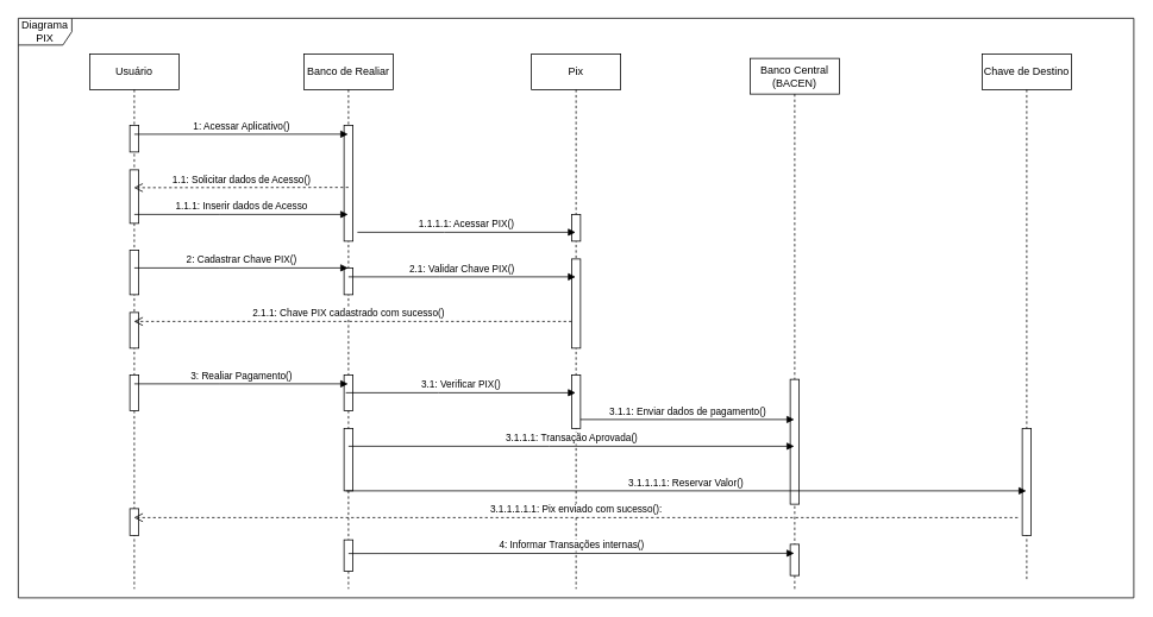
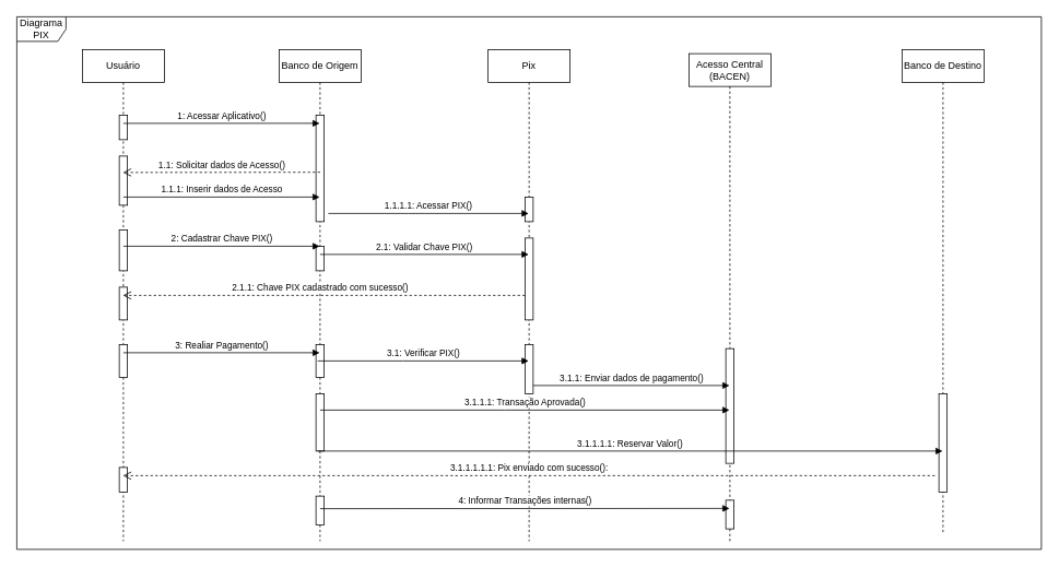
  <mxCell id="0" />
  <mxCell id="1" parent="0" />
  <mxCell id="2" value="Diagrama PIX" style="shape=umlFrame;whiteSpace=wrap;html=1;pointerEvents=0;" vertex="1" parent="1"><mxGeometry x="20" width="1250" height="650" as="geometry" y="20" /></mxCell>
  <mxCell id="3" value="Usuário" style="shape=umlLifeline;perimeter=lifelinePerimeter;whiteSpace=wrap;html=1;container=1;dropTarget=0;collapsible=0;recursiveResize=0;outlineConnect=0;portConstraint=eastwest;newEdgeStyle={&quot;edgeStyle&quot;:&quot;elbowEdgeStyle&quot;,&quot;elbow&quot;:&quot;vertical&quot;,&quot;curved&quot;:0,&quot;rounded&quot;:0};" vertex="1" parent="1"><mxGeometry x="100" y="60" width="100" height="600" as="geometry" /></mxCell>
  <mxCell id="4" value="" style="html=1;points=[];perimeter=orthogonalPerimeter;outlineConnect=0;targetShapes=umlLifeline;portConstraint=eastwest;newEdgeStyle={&quot;edgeStyle&quot;:&quot;elbowEdgeStyle&quot;,&quot;elbow&quot;:&quot;vertical&quot;,&quot;curved&quot;:0,&quot;rounded&quot;:0};" vertex="1" parent="3"><mxGeometry x="45" y="80" width="10" height="30" as="geometry" /></mxCell>
  <mxCell id="5" value="" style="html=1;points=[];perimeter=orthogonalPerimeter;outlineConnect=0;targetShapes=umlLifeline;portConstraint=eastwest;newEdgeStyle={&quot;edgeStyle&quot;:&quot;elbowEdgeStyle&quot;,&quot;elbow&quot;:&quot;vertical&quot;,&quot;curved&quot;:0,&quot;rounded&quot;:0};" vertex="1" parent="3"><mxGeometry x="45" y="130" width="10" height="60" as="geometry" /></mxCell>
  <mxCell id="6" value="" style="html=1;points=[];perimeter=orthogonalPerimeter;outlineConnect=0;targetShapes=umlLifeline;portConstraint=eastwest;newEdgeStyle={&quot;edgeStyle&quot;:&quot;elbowEdgeStyle&quot;,&quot;elbow&quot;:&quot;vertical&quot;,&quot;curved&quot;:0,&quot;rounded&quot;:0};" vertex="1" parent="3"><mxGeometry x="45" y="220" width="10" height="50" as="geometry" /></mxCell>
  <mxCell id="7" value="" style="html=1;points=[];perimeter=orthogonalPerimeter;outlineConnect=0;targetShapes=umlLifeline;portConstraint=eastwest;newEdgeStyle={&quot;edgeStyle&quot;:&quot;elbowEdgeStyle&quot;,&quot;elbow&quot;:&quot;vertical&quot;,&quot;curved&quot;:0,&quot;rounded&quot;:0};" vertex="1" parent="3"><mxGeometry x="45" y="290" width="10" height="40" as="geometry" /></mxCell>
  <mxCell id="8" value="" style="html=1;points=[];perimeter=orthogonalPerimeter;outlineConnect=0;targetShapes=umlLifeline;portConstraint=eastwest;newEdgeStyle={&quot;edgeStyle&quot;:&quot;elbowEdgeStyle&quot;,&quot;elbow&quot;:&quot;vertical&quot;,&quot;curved&quot;:0,&quot;rounded&quot;:0};" vertex="1" parent="3"><mxGeometry x="45" y="360" width="10" height="40" as="geometry" /></mxCell>
  <mxCell id="9" value="" style="html=1;points=[];perimeter=orthogonalPerimeter;outlineConnect=0;targetShapes=umlLifeline;portConstraint=eastwest;newEdgeStyle={&quot;edgeStyle&quot;:&quot;elbowEdgeStyle&quot;,&quot;elbow&quot;:&quot;vertical&quot;,&quot;curved&quot;:0,&quot;rounded&quot;:0};" vertex="1" parent="3"><mxGeometry x="45" y="510" width="10" height="30" as="geometry" /></mxCell>
- <mxCell id="10" value="Banco de Realiar" style="shape=umlLifeline;perimeter=lifelinePerimeter;whiteSpace=wrap;html=1;container=1;dropTarget=0;collapsible=0;recursiveResize=0;outlineConnect=0;portConstraint=eastwest;newEdgeStyle={&quot;edgeStyle&quot;:&quot;elbowEdgeStyle&quot;,&quot;elbow&quot;:&quot;vertical&quot;,&quot;curved&quot;:0,&quot;rounded&quot;:0};" vertex="1" parent="1"><mxGeometry x="340" y="60" width="100" height="600" as="geometry" /></mxCell>
+ <mxCell id="10" value="Banco de Origem" style="shape=umlLifeline;perimeter=lifelinePerimeter;whiteSpace=wrap;html=1;container=1;dropTarget=0;collapsible=0;recursiveResize=0;outlineConnect=0;portConstraint=eastwest;newEdgeStyle={&quot;edgeStyle&quot;:&quot;elbowEdgeStyle&quot;,&quot;elbow&quot;:&quot;vertical&quot;,&quot;curved&quot;:0,&quot;rounded&quot;:0};" vertex="1" parent="1"><mxGeometry x="340" y="60" width="100" height="600" as="geometry" /></mxCell>
  <mxCell id="11" value="" style="html=1;points=[];perimeter=orthogonalPerimeter;outlineConnect=0;targetShapes=umlLifeline;portConstraint=eastwest;newEdgeStyle={&quot;edgeStyle&quot;:&quot;elbowEdgeStyle&quot;,&quot;elbow&quot;:&quot;vertical&quot;,&quot;curved&quot;:0,&quot;rounded&quot;:0};" vertex="1" parent="10"><mxGeometry x="45" y="80" width="10" height="130" as="geometry" /></mxCell>
  <mxCell id="12" value="" style="html=1;points=[];perimeter=orthogonalPerimeter;outlineConnect=0;targetShapes=umlLifeline;portConstraint=eastwest;newEdgeStyle={&quot;edgeStyle&quot;:&quot;elbowEdgeStyle&quot;,&quot;elbow&quot;:&quot;vertical&quot;,&quot;curved&quot;:0,&quot;rounded&quot;:0};" vertex="1" parent="10"><mxGeometry x="45" y="240" width="10" height="30" as="geometry" /></mxCell>
  <mxCell id="13" value="" style="html=1;points=[];perimeter=orthogonalPerimeter;outlineConnect=0;targetShapes=umlLifeline;portConstraint=eastwest;newEdgeStyle={&quot;edgeStyle&quot;:&quot;elbowEdgeStyle&quot;,&quot;elbow&quot;:&quot;vertical&quot;,&quot;curved&quot;:0,&quot;rounded&quot;:0};" vertex="1" parent="10"><mxGeometry x="45" y="360" width="10" height="40" as="geometry" /></mxCell>
  <mxCell id="14" value="" style="html=1;points=[];perimeter=orthogonalPerimeter;outlineConnect=0;targetShapes=umlLifeline;portConstraint=eastwest;newEdgeStyle={&quot;edgeStyle&quot;:&quot;elbowEdgeStyle&quot;,&quot;elbow&quot;:&quot;vertical&quot;,&quot;curved&quot;:0,&quot;rounded&quot;:0};" vertex="1" parent="10"><mxGeometry x="45" y="420" width="10" height="70" as="geometry" /></mxCell>
  <mxCell id="15" value="" style="html=1;points=[];perimeter=orthogonalPerimeter;outlineConnect=0;targetShapes=umlLifeline;portConstraint=eastwest;newEdgeStyle={&quot;edgeStyle&quot;:&quot;elbowEdgeStyle&quot;,&quot;elbow&quot;:&quot;vertical&quot;,&quot;curved&quot;:0,&quot;rounded&quot;:0};" vertex="1" parent="10"><mxGeometry x="45" y="545" width="10" height="35" as="geometry" /></mxCell>
  <mxCell id="16" value="Pix" style="shape=umlLifeline;perimeter=lifelinePerimeter;whiteSpace=wrap;html=1;container=1;dropTarget=0;collapsible=0;recursiveResize=0;outlineConnect=0;portConstraint=eastwest;newEdgeStyle={&quot;edgeStyle&quot;:&quot;elbowEdgeStyle&quot;,&quot;elbow&quot;:&quot;vertical&quot;,&quot;curved&quot;:0,&quot;rounded&quot;:0};" vertex="1" parent="1"><mxGeometry x="595" y="60" width="100" height="600" as="geometry" /></mxCell>
  <mxCell id="17" value="" style="html=1;points=[];perimeter=orthogonalPerimeter;outlineConnect=0;targetShapes=umlLifeline;portConstraint=eastwest;newEdgeStyle={&quot;edgeStyle&quot;:&quot;elbowEdgeStyle&quot;,&quot;elbow&quot;:&quot;vertical&quot;,&quot;curved&quot;:0,&quot;rounded&quot;:0};" vertex="1" parent="16"><mxGeometry x="45" y="180" width="10" height="30" as="geometry" /></mxCell>
  <mxCell id="18" value="" style="html=1;points=[];perimeter=orthogonalPerimeter;outlineConnect=0;targetShapes=umlLifeline;portConstraint=eastwest;newEdgeStyle={&quot;edgeStyle&quot;:&quot;elbowEdgeStyle&quot;,&quot;elbow&quot;:&quot;vertical&quot;,&quot;curved&quot;:0,&quot;rounded&quot;:0};" vertex="1" parent="16"><mxGeometry x="45" y="230" width="10" height="100" as="geometry" /></mxCell>
  <mxCell id="19" value="" style="html=1;points=[];perimeter=orthogonalPerimeter;outlineConnect=0;targetShapes=umlLifeline;portConstraint=eastwest;newEdgeStyle={&quot;edgeStyle&quot;:&quot;elbowEdgeStyle&quot;,&quot;elbow&quot;:&quot;vertical&quot;,&quot;curved&quot;:0,&quot;rounded&quot;:0};" vertex="1" parent="16"><mxGeometry x="45" y="360" width="10" height="60" as="geometry" /></mxCell>
- <mxCell id="20" value="Banco Central (BACEN)" style="shape=umlLifeline;perimeter=lifelinePerimeter;whiteSpace=wrap;html=1;container=1;dropTarget=0;collapsible=0;recursiveResize=0;outlineConnect=0;portConstraint=eastwest;newEdgeStyle={&quot;edgeStyle&quot;:&quot;elbowEdgeStyle&quot;,&quot;elbow&quot;:&quot;vertical&quot;,&quot;curved&quot;:0,&quot;rounded&quot;:0};" vertex="1" parent="1"><mxGeometry x="840" y="65" width="100" height="595" as="geometry" /></mxCell>
+ <mxCell id="20" value="Acesso Central (BACEN)" style="shape=umlLifeline;perimeter=lifelinePerimeter;whiteSpace=wrap;html=1;container=1;dropTarget=0;collapsible=0;recursiveResize=0;outlineConnect=0;portConstraint=eastwest;newEdgeStyle={&quot;edgeStyle&quot;:&quot;elbowEdgeStyle&quot;,&quot;elbow&quot;:&quot;vertical&quot;,&quot;curved&quot;:0,&quot;rounded&quot;:0};" vertex="1" parent="1"><mxGeometry x="840" y="65" width="100" height="595" as="geometry" /></mxCell>
  <mxCell id="21" value="" style="html=1;points=[];perimeter=orthogonalPerimeter;outlineConnect=0;targetShapes=umlLifeline;portConstraint=eastwest;newEdgeStyle={&quot;edgeStyle&quot;:&quot;elbowEdgeStyle&quot;,&quot;elbow&quot;:&quot;vertical&quot;,&quot;curved&quot;:0,&quot;rounded&quot;:0};" vertex="1" parent="20"><mxGeometry x="45" y="360" width="10" height="140" as="geometry" /></mxCell>
  <mxCell id="22" value="" style="html=1;points=[];perimeter=orthogonalPerimeter;outlineConnect=0;targetShapes=umlLifeline;portConstraint=eastwest;newEdgeStyle={&quot;edgeStyle&quot;:&quot;elbowEdgeStyle&quot;,&quot;elbow&quot;:&quot;vertical&quot;,&quot;curved&quot;:0,&quot;rounded&quot;:0};" vertex="1" parent="20"><mxGeometry x="45" y="545" width="10" height="35" as="geometry" /></mxCell>
  <mxCell id="23" value="1.1: Solicitar dados de Acesso()" style="html=1;verticalAlign=bottom;endArrow=open;dashed=1;endSize=8;edgeStyle=elbowEdgeStyle;elbow=vertical;curved=0;rounded=0;" edge="1" parent="1" target="3"><mxGeometry relative="1" as="geometry"><mxPoint x="390" y="209.72" as="sourcePoint" /><mxPoint x="310" y="209.72" as="targetPoint" /></mxGeometry></mxCell>
  <mxCell id="24" value="1: Acessar Aplicativo()" style="html=1;verticalAlign=bottom;endArrow=block;edgeStyle=elbowEdgeStyle;elbow=vertical;curved=0;rounded=0;" edge="1" parent="1" target="10"><mxGeometry width="80" relative="1" as="geometry"><mxPoint x="150" y="150.07" as="sourcePoint" /><mxPoint x="230" y="150.07" as="targetPoint" /></mxGeometry></mxCell>
  <mxCell id="25" value="1.1.1: Inserir dados de Acesso" style="html=1;verticalAlign=bottom;endArrow=block;edgeStyle=elbowEdgeStyle;elbow=vertical;curved=0;rounded=0;" edge="1" parent="1" target="10"><mxGeometry width="80" relative="1" as="geometry"><mxPoint x="150" y="240" as="sourcePoint" /><mxPoint x="230" y="240" as="targetPoint" /></mxGeometry></mxCell>
  <mxCell id="26" value="1.1.1.1: Acessar PIX()" style="html=1;verticalAlign=bottom;endArrow=block;edgeStyle=elbowEdgeStyle;elbow=vertical;curved=0;rounded=0;" edge="1" parent="1" target="16"><mxGeometry width="80" relative="1" as="geometry"><mxPoint x="400" y="260" as="sourcePoint" /><mxPoint x="480" y="260" as="targetPoint" /></mxGeometry></mxCell>
  <mxCell id="27" value="2: Cadastrar Chave PIX()" style="html=1;verticalAlign=bottom;endArrow=block;edgeStyle=elbowEdgeStyle;elbow=vertical;curved=0;rounded=0;" edge="1" parent="1" target="10"><mxGeometry width="80" relative="1" as="geometry"><mxPoint x="150" y="300" as="sourcePoint" /><mxPoint x="230" y="300" as="targetPoint" /></mxGeometry></mxCell>
  <mxCell id="28" value="2.1: Validar Chave PIX()" style="html=1;verticalAlign=bottom;endArrow=block;edgeStyle=elbowEdgeStyle;elbow=vertical;curved=0;rounded=0;" edge="1" parent="1" target="16"><mxGeometry width="80" relative="1" as="geometry"><mxPoint x="390" y="310" as="sourcePoint" /><mxPoint x="470" y="310" as="targetPoint" /></mxGeometry></mxCell>
  <mxCell id="29" value="2.1.1: Chave PIX cadastrado com sucesso()" style="html=1;verticalAlign=bottom;endArrow=open;dashed=1;endSize=8;edgeStyle=elbowEdgeStyle;elbow=vertical;curved=0;rounded=0;" edge="1" parent="1" target="3"><mxGeometry x="0.02" relative="1" as="geometry"><mxPoint x="640" y="360" as="sourcePoint" /><mxPoint x="560" y="360" as="targetPoint" /><mxPoint as="offset" /></mxGeometry></mxCell>
- <mxCell id="30" value="Chave de Destino" style="shape=umlLifeline;perimeter=lifelinePerimeter;whiteSpace=wrap;html=1;container=1;dropTarget=0;collapsible=0;recursiveResize=0;outlineConnect=0;portConstraint=eastwest;newEdgeStyle={&quot;edgeStyle&quot;:&quot;elbowEdgeStyle&quot;,&quot;elbow&quot;:&quot;vertical&quot;,&quot;curved&quot;:0,&quot;rounded&quot;:0};" vertex="1" parent="1"><mxGeometry x="1100" y="60" width="100" height="590" as="geometry" /></mxCell>
+ <mxCell id="30" value="Banco de Destino" style="shape=umlLifeline;perimeter=lifelinePerimeter;whiteSpace=wrap;html=1;container=1;dropTarget=0;collapsible=0;recursiveResize=0;outlineConnect=0;portConstraint=eastwest;newEdgeStyle={&quot;edgeStyle&quot;:&quot;elbowEdgeStyle&quot;,&quot;elbow&quot;:&quot;vertical&quot;,&quot;curved&quot;:0,&quot;rounded&quot;:0};" vertex="1" parent="1"><mxGeometry x="1100" y="60" width="100" height="590" as="geometry" /></mxCell>
  <mxCell id="31" value="" style="html=1;points=[];perimeter=orthogonalPerimeter;outlineConnect=0;targetShapes=umlLifeline;portConstraint=eastwest;newEdgeStyle={&quot;edgeStyle&quot;:&quot;elbowEdgeStyle&quot;,&quot;elbow&quot;:&quot;vertical&quot;,&quot;curved&quot;:0,&quot;rounded&quot;:0};" vertex="1" parent="30"><mxGeometry x="45" y="420" width="10" height="120" as="geometry" /></mxCell>
  <mxCell id="32" value="3: Realiar Pagamento()" style="html=1;verticalAlign=bottom;endArrow=block;edgeStyle=elbowEdgeStyle;elbow=vertical;curved=0;rounded=0;" edge="1" parent="1" target="10"><mxGeometry width="80" relative="1" as="geometry"><mxPoint x="150" y="430" as="sourcePoint" /><mxPoint x="230" y="430" as="targetPoint" /></mxGeometry></mxCell>
  <mxCell id="33" value="3.1: Verificar PIX()" style="html=1;verticalAlign=bottom;endArrow=block;edgeStyle=elbowEdgeStyle;elbow=vertical;curved=0;rounded=0;" edge="1" parent="1" target="16"><mxGeometry width="80" relative="1" as="geometry"><mxPoint x="387" y="440" as="sourcePoint" /><mxPoint x="467" y="440" as="targetPoint" /></mxGeometry></mxCell>
  <mxCell id="34" value="3.1.1: Enviar dados de pagamento()" style="html=1;verticalAlign=bottom;endArrow=block;edgeStyle=elbowEdgeStyle;elbow=vertical;curved=0;rounded=0;" edge="1" parent="1" target="20"><mxGeometry width="80" relative="1" as="geometry"><mxPoint x="650" y="470" as="sourcePoint" /><mxPoint x="730" y="470" as="targetPoint" /></mxGeometry></mxCell>
  <mxCell id="35" value="3.1.1.1: Transação Aprovada()" style="html=1;verticalAlign=bottom;endArrow=block;edgeStyle=elbowEdgeStyle;elbow=vertical;curved=0;rounded=0;" edge="1" parent="1" target="20"><mxGeometry width="80" relative="1" as="geometry"><mxPoint x="390" y="500" as="sourcePoint" /><mxPoint x="470" y="500" as="targetPoint" /></mxGeometry></mxCell>
  <mxCell id="36" value="3.1.1.1.1: Reservar Valor()" style="html=1;verticalAlign=bottom;endArrow=block;edgeStyle=elbowEdgeStyle;elbow=vertical;curved=0;rounded=0;" edge="1" parent="1" target="30"><mxGeometry width="80" relative="1" as="geometry"><mxPoint x="387" y="550" as="sourcePoint" /><mxPoint x="467" y="550" as="targetPoint" /></mxGeometry></mxCell>
  <mxCell id="37" value="3.1.1.1.1.1: Pix enviado com sucesso():" style="html=1;verticalAlign=bottom;endArrow=open;dashed=1;endSize=8;edgeStyle=elbowEdgeStyle;elbow=vertical;curved=0;rounded=0;" edge="1" parent="1" target="3"><mxGeometry relative="1" as="geometry"><mxPoint x="1140" y="580" as="sourcePoint" /><mxPoint x="1060" y="580" as="targetPoint" /></mxGeometry></mxCell>
  <mxCell id="38" value="4: Informar Transações internas()" style="html=1;verticalAlign=bottom;endArrow=block;edgeStyle=elbowEdgeStyle;elbow=vertical;curved=0;rounded=0;" edge="1" parent="1" target="20"><mxGeometry width="80" relative="1" as="geometry"><mxPoint x="390" y="620.33" as="sourcePoint" /><mxPoint x="470" y="620.33" as="targetPoint" /></mxGeometry></mxCell>
